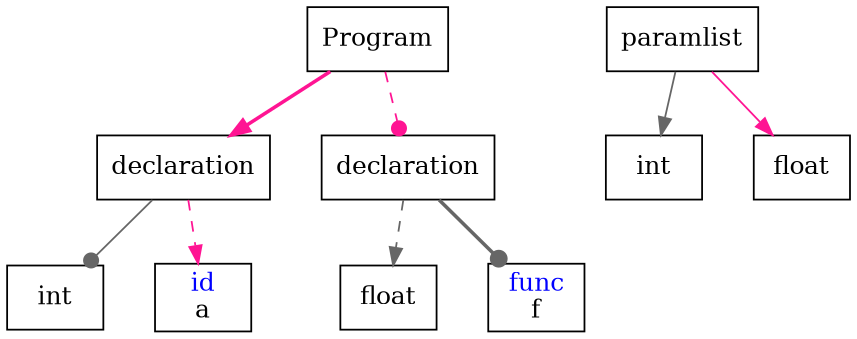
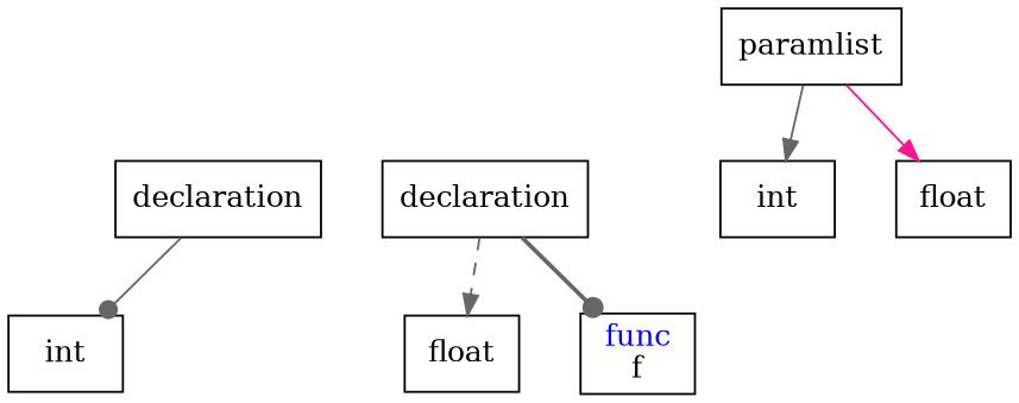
  digraph {
    nodesep=0.4
    ranksep=0.5
    node [shape=box]
    edge [arrowhead=normal color=deeppink style=dashed]
-   n1 [label=<Program>]
    n2 [label=<declaration>]
    n3 [label=<declaration>]
    n4 [label=<int>]
-   n5 [label=<<font color = "blue">id</font><br/>a>]
    n6 [label=<float>]
    n7 [label=<<font color = "blue">func</font><br/>f>]
    n8 [label=<paramlist>]
    n9 [label=<int>]
    n10 [label=<float>]
-   n1 -> n2 [style=bold]
-   n1 -> n3 [arrowhead=dot]
    n2 -> n4 [arrowhead=dot color=gray40 style=solid]
-   n2 -> n5
    n3 -> n6 [color=gray40]
    n3 -> n7 [arrowhead=dot color=gray40 style=bold]
    n8 -> n9 [color=gray40 style=solid]
    n8 -> n10 [style=solid]
  }
